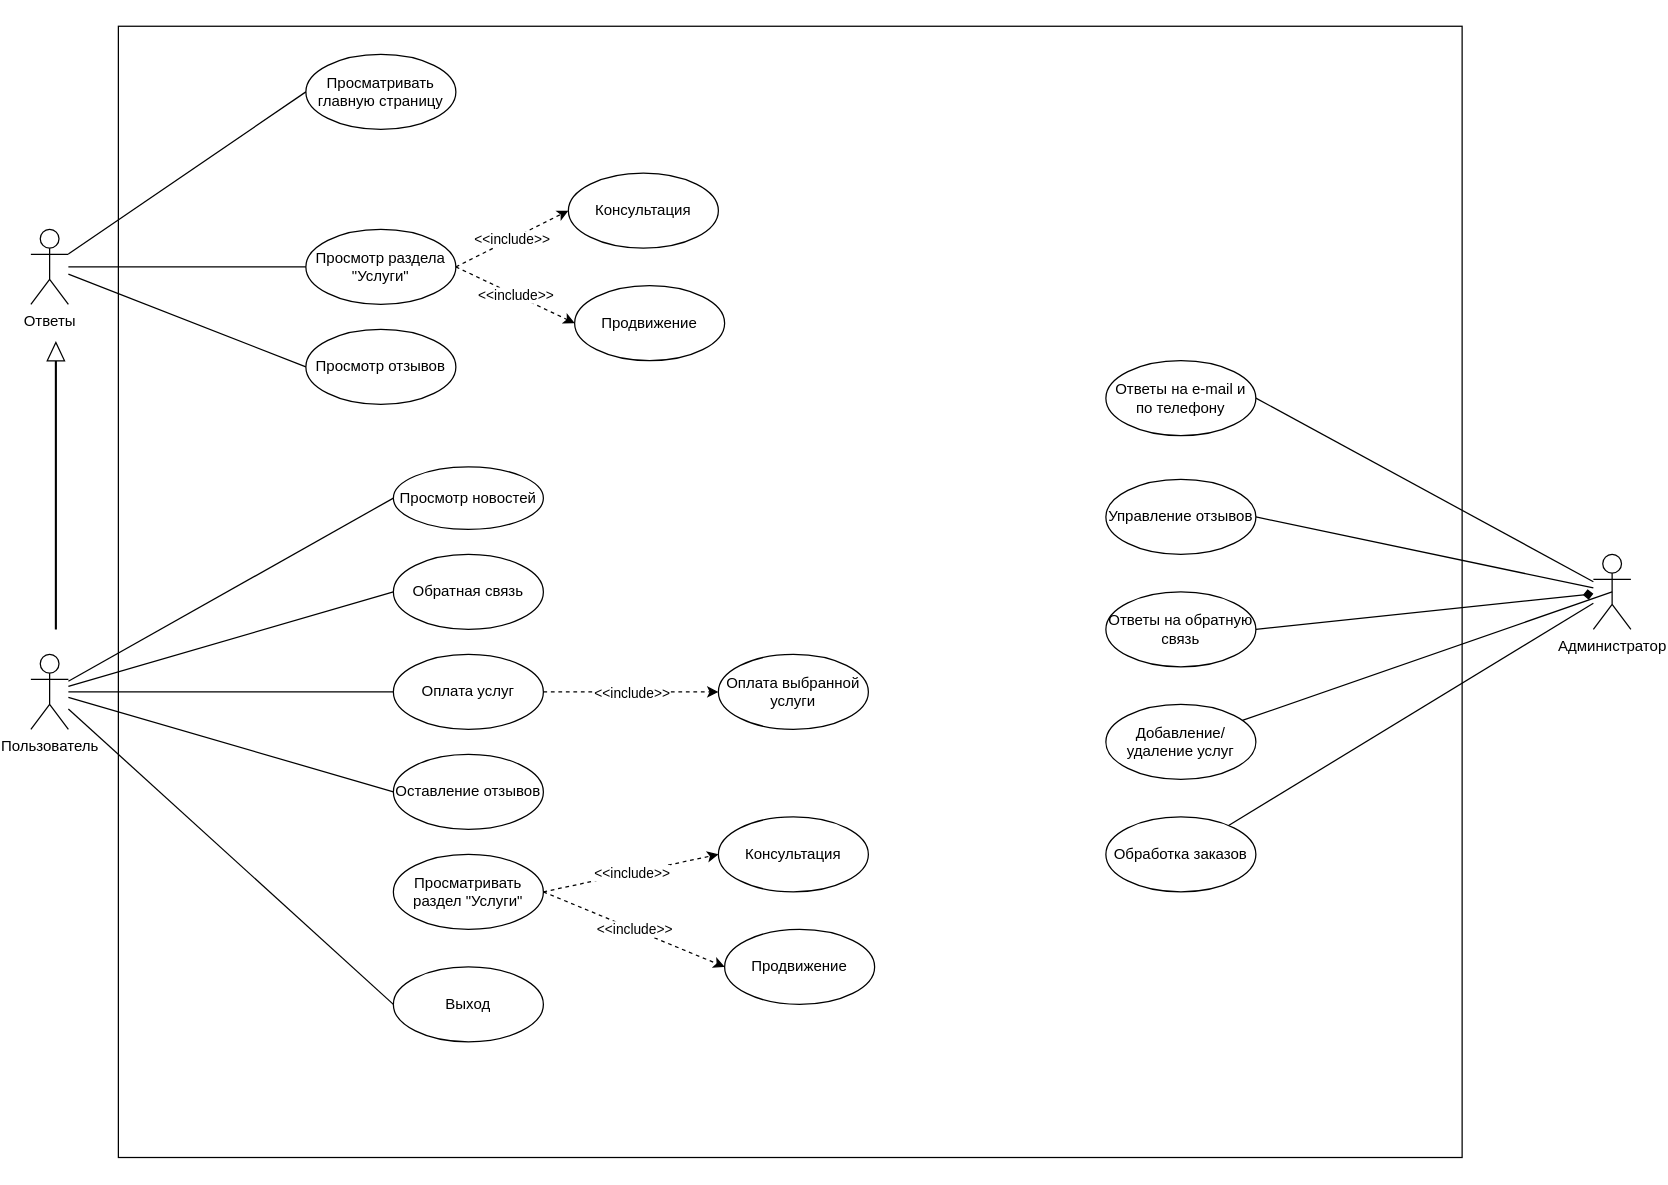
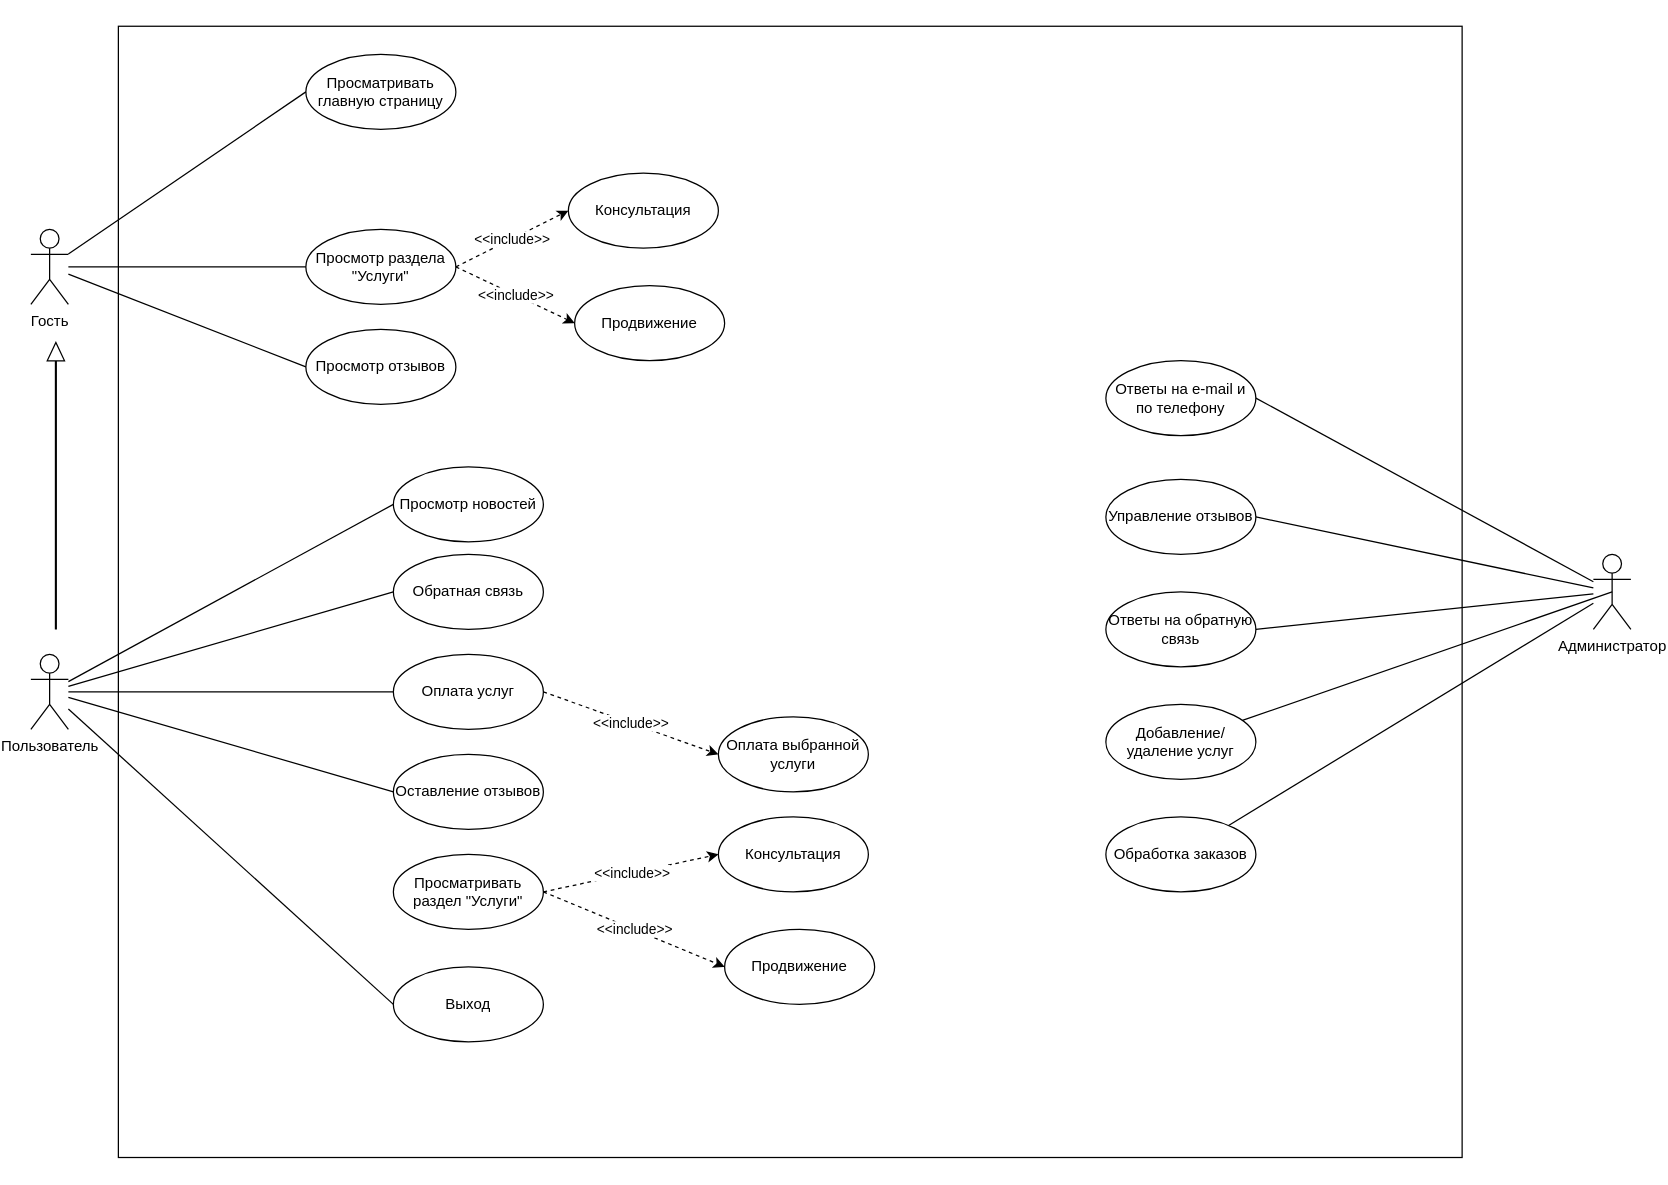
  <mxCell id="0" />
  <mxCell id="1" parent="0" />
  <mxCell id="2" value="" style="rounded=0;whiteSpace=wrap;html=1;" vertex="1" parent="1"><mxGeometry x="90" y="20.5" width="1075" height="905" as="geometry" /></mxCell>
  <mxCell id="3" value="Пользователь" style="shape=umlActor;verticalLabelPosition=bottom;verticalAlign=top;html=1;outlineConnect=0;" vertex="1" parent="1"><mxGeometry x="20" y="523" width="30" height="60" as="geometry" /></mxCell>
- <mxCell id="4" value="Просмотр новостей" style="ellipse;whiteSpace=wrap;html=1;" vertex="1" parent="1"><mxGeometry x="310" y="373" width="120" height="50" as="geometry" /></mxCell>
+ <mxCell id="4" value="Просмотр новостей" style="ellipse;whiteSpace=wrap;html=1;" vertex="1" parent="1"><mxGeometry x="310" y="373" width="120" height="60" as="geometry" /></mxCell>
  <mxCell id="5" value="Обратная связь" style="ellipse;whiteSpace=wrap;html=1;" vertex="1" parent="1"><mxGeometry x="310" y="443" width="120" height="60" as="geometry" /></mxCell>
  <mxCell id="6" value="Оплата услуг" style="ellipse;whiteSpace=wrap;html=1;" vertex="1" parent="1"><mxGeometry x="310" y="523" width="120" height="60" as="geometry" /></mxCell>
  <mxCell id="7" value="Оставление отзывов" style="ellipse;whiteSpace=wrap;html=1;" vertex="1" parent="1"><mxGeometry x="310" y="603" width="120" height="60" as="geometry" /></mxCell>
  <mxCell id="8" value="Выход" style="ellipse;whiteSpace=wrap;html=1;" vertex="1" parent="1"><mxGeometry x="310" y="773" width="120" height="60" as="geometry" /></mxCell>
  <mxCell id="9" value="" style="endArrow=classic;html=1;rounded=0;dashed=1;exitX=1;exitY=0.5;exitDx=0;exitDy=0;entryX=0;entryY=0.5;entryDx=0;entryDy=0;" edge="1" parent="1" source="6" target="11"><mxGeometry relative="1" as="geometry"><mxPoint x="430" y="468" as="sourcePoint" /><mxPoint x="478" y="430" as="targetPoint" /></mxGeometry></mxCell>
  <mxCell id="10" value="&amp;lt;&amp;lt;include&amp;gt;&amp;gt;" style="edgeLabel;resizable=0;html=1;;align=center;verticalAlign=middle;" connectable="0" vertex="1" parent="9"><mxGeometry relative="1" as="geometry" /></mxCell>
- <mxCell id="11" value="Оплата выбранной услуги" style="ellipse;whiteSpace=wrap;html=1;" vertex="1" parent="1"><mxGeometry x="570" y="523" width="120" height="60" as="geometry" /></mxCell>
+ <mxCell id="11" value="Оплата выбранной услуги" style="ellipse;whiteSpace=wrap;html=1;" vertex="1" parent="1"><mxGeometry x="570" y="573" width="120" height="60" as="geometry" /></mxCell>
  <mxCell id="12" value="" style="endArrow=none;html=1;rounded=0;entryX=0;entryY=0.5;entryDx=0;entryDy=0;" edge="1" parent="1" source="3" target="5"><mxGeometry width="50" height="50" relative="1" as="geometry"><mxPoint x="240" y="633" as="sourcePoint" /><mxPoint x="290" y="583" as="targetPoint" /></mxGeometry></mxCell>
  <mxCell id="13" value="" style="endArrow=none;html=1;rounded=0;entryX=0;entryY=0.5;entryDx=0;entryDy=0;" edge="1" parent="1" source="3" target="4"><mxGeometry width="50" height="50" relative="1" as="geometry"><mxPoint x="170" y="553" as="sourcePoint" /><mxPoint x="220" y="503" as="targetPoint" /></mxGeometry></mxCell>
  <mxCell id="14" value="" style="endArrow=none;html=1;rounded=0;entryX=0;entryY=0.5;entryDx=0;entryDy=0;" edge="1" parent="1" source="3" target="6"><mxGeometry width="50" height="50" relative="1" as="geometry"><mxPoint x="70" y="558" as="sourcePoint" /><mxPoint x="320" y="483" as="targetPoint" /></mxGeometry></mxCell>
  <mxCell id="15" value="" style="endArrow=none;html=1;rounded=0;entryX=0;entryY=0.5;entryDx=0;entryDy=0;" edge="1" parent="1" source="3" target="7"><mxGeometry width="50" height="50" relative="1" as="geometry"><mxPoint x="80" y="568" as="sourcePoint" /><mxPoint x="330" y="493" as="targetPoint" /></mxGeometry></mxCell>
  <mxCell id="16" value="" style="endArrow=none;html=1;rounded=0;entryX=0;entryY=0.5;entryDx=0;entryDy=0;" edge="1" parent="1" source="3" target="8"><mxGeometry width="50" height="50" relative="1" as="geometry"><mxPoint x="90" y="578" as="sourcePoint" /><mxPoint x="340" y="503" as="targetPoint" /></mxGeometry></mxCell>
  <mxCell id="17" value="Просматривать раздел &quot;Услуги&quot;" style="ellipse;whiteSpace=wrap;html=1;" vertex="1" parent="1"><mxGeometry x="310" y="683" width="120" height="60" as="geometry" /></mxCell>
  <mxCell id="18" value="Консультация" style="ellipse;whiteSpace=wrap;html=1;" vertex="1" parent="1"><mxGeometry x="570" y="653" width="120" height="60" as="geometry" /></mxCell>
  <mxCell id="19" value="Продвижение" style="ellipse;whiteSpace=wrap;html=1;" vertex="1" parent="1"><mxGeometry x="575" y="743" width="120" height="60" as="geometry" /></mxCell>
  <mxCell id="20" value="" style="endArrow=classic;html=1;rounded=0;dashed=1;exitX=1;exitY=0.5;exitDx=0;exitDy=0;entryX=0;entryY=0.5;entryDx=0;entryDy=0;" edge="1" parent="1" source="17" target="18"><mxGeometry relative="1" as="geometry"><mxPoint x="440" y="563" as="sourcePoint" /><mxPoint x="580" y="563" as="targetPoint" /></mxGeometry></mxCell>
  <mxCell id="21" value="&amp;lt;&amp;lt;include&amp;gt;&amp;gt;" style="edgeLabel;resizable=0;html=1;;align=center;verticalAlign=middle;" connectable="0" vertex="1" parent="20"><mxGeometry relative="1" as="geometry" /></mxCell>
  <mxCell id="22" value="" style="endArrow=classic;html=1;rounded=0;dashed=1;exitX=1;exitY=0.5;exitDx=0;exitDy=0;entryX=0;entryY=0.5;entryDx=0;entryDy=0;" edge="1" parent="1" source="17" target="19"><mxGeometry relative="1" as="geometry"><mxPoint x="450" y="573" as="sourcePoint" /><mxPoint x="590" y="573" as="targetPoint" /></mxGeometry></mxCell>
  <mxCell id="23" value="&amp;lt;&amp;lt;include&amp;gt;&amp;gt;" style="edgeLabel;resizable=0;html=1;;align=center;verticalAlign=middle;" connectable="0" vertex="1" parent="22"><mxGeometry relative="1" as="geometry" /></mxCell>
- <mxCell id="24" value="Ответы" style="shape=umlActor;verticalLabelPosition=bottom;verticalAlign=top;html=1;outlineConnect=0;" vertex="1" parent="1"><mxGeometry x="20" y="183" width="30" height="60" as="geometry" /></mxCell>
+ <mxCell id="24" value="Гость" style="shape=umlActor;verticalLabelPosition=bottom;verticalAlign=top;html=1;outlineConnect=0;" vertex="1" parent="1"><mxGeometry x="20" y="183" width="30" height="60" as="geometry" /></mxCell>
  <mxCell id="25" value="Просматривать главную страницу" style="ellipse;whiteSpace=wrap;html=1;" vertex="1" parent="1"><mxGeometry x="240" y="43" width="120" height="60" as="geometry" /></mxCell>
  <mxCell id="26" value="Просмотр раздела &quot;Услуги&quot;" style="ellipse;whiteSpace=wrap;html=1;" vertex="1" parent="1"><mxGeometry x="240" y="183" width="120" height="60" as="geometry" /></mxCell>
  <mxCell id="27" value="Консультация" style="ellipse;whiteSpace=wrap;html=1;" vertex="1" parent="1"><mxGeometry x="450" y="138" width="120" height="60" as="geometry" /></mxCell>
  <mxCell id="28" value="Продвижение" style="ellipse;whiteSpace=wrap;html=1;" vertex="1" parent="1"><mxGeometry x="455" y="228" width="120" height="60" as="geometry" /></mxCell>
  <mxCell id="29" value="" style="endArrow=classic;html=1;rounded=0;dashed=1;exitX=1;exitY=0.5;exitDx=0;exitDy=0;entryX=0;entryY=0.5;entryDx=0;entryDy=0;" edge="1" parent="1" source="26" target="27"><mxGeometry relative="1" as="geometry"><mxPoint x="440" y="723" as="sourcePoint" /><mxPoint x="580" y="693" as="targetPoint" /></mxGeometry></mxCell>
  <mxCell id="30" value="&amp;lt;&amp;lt;include&amp;gt;&amp;gt;" style="edgeLabel;resizable=0;html=1;;align=center;verticalAlign=middle;" connectable="0" vertex="1" parent="29"><mxGeometry relative="1" as="geometry" /></mxCell>
  <mxCell id="31" value="" style="endArrow=classic;html=1;rounded=0;dashed=1;exitX=1;exitY=0.5;exitDx=0;exitDy=0;entryX=0;entryY=0.5;entryDx=0;entryDy=0;" edge="1" parent="1" source="26" target="28"><mxGeometry relative="1" as="geometry"><mxPoint x="450" y="733" as="sourcePoint" /><mxPoint x="590" y="703" as="targetPoint" /></mxGeometry></mxCell>
  <mxCell id="32" value="&amp;lt;&amp;lt;include&amp;gt;&amp;gt;" style="edgeLabel;resizable=0;html=1;;align=center;verticalAlign=middle;" connectable="0" vertex="1" parent="31"><mxGeometry relative="1" as="geometry" /></mxCell>
  <mxCell id="33" value="Просмотр отзывов" style="ellipse;whiteSpace=wrap;html=1;" vertex="1" parent="1"><mxGeometry x="240" y="263" width="120" height="60" as="geometry" /></mxCell>
  <mxCell id="34" value="" style="endArrow=none;html=1;rounded=0;entryX=0;entryY=0.5;entryDx=0;entryDy=0;" edge="1" parent="1" source="24" target="25"><mxGeometry width="50" height="50" relative="1" as="geometry"><mxPoint x="70" y="555" as="sourcePoint" /><mxPoint x="320" y="413" as="targetPoint" /></mxGeometry></mxCell>
  <mxCell id="35" value="" style="endArrow=none;html=1;rounded=0;entryX=0;entryY=0.5;entryDx=0;entryDy=0;" edge="1" parent="1" source="24" target="26"><mxGeometry width="50" height="50" relative="1" as="geometry"><mxPoint x="90" y="575" as="sourcePoint" /><mxPoint x="340" y="433" as="targetPoint" /></mxGeometry></mxCell>
  <mxCell id="36" value="" style="endArrow=none;html=1;rounded=0;entryX=0;entryY=0.5;entryDx=0;entryDy=0;" edge="1" parent="1" source="24" target="33"><mxGeometry width="50" height="50" relative="1" as="geometry"><mxPoint x="100" y="585" as="sourcePoint" /><mxPoint x="350" y="443" as="targetPoint" /></mxGeometry></mxCell>
  <mxCell id="37" value="" style="shape=flexArrow;endArrow=classic;html=1;rounded=0;width=0.678;endSize=4.554;endWidth=12.184;" edge="1" parent="1"><mxGeometry width="50" height="50" relative="1" as="geometry"><mxPoint x="40" y="503" as="sourcePoint" /><mxPoint x="40" y="273" as="targetPoint" /></mxGeometry></mxCell>
  <mxCell id="38" value="Администратор" style="shape=umlActor;verticalLabelPosition=bottom;verticalAlign=top;html=1;outlineConnect=0;" vertex="1" parent="1"><mxGeometry x="1270" y="443" width="30" height="60" as="geometry" /></mxCell>
  <mxCell id="39" value="Ответы на обратную связь" style="ellipse;whiteSpace=wrap;html=1;" vertex="1" parent="1"><mxGeometry x="880" y="473" width="120" height="60" as="geometry" /></mxCell>
  <mxCell id="40" value="Управление отзывов" style="ellipse;whiteSpace=wrap;html=1;" vertex="1" parent="1"><mxGeometry x="880" width="120" height="60" as="geometry" y="383" /></mxCell>
  <mxCell id="41" value="Ответы на e-mail и по телефону" style="ellipse;whiteSpace=wrap;html=1;" vertex="1" parent="1"><mxGeometry x="880" y="288" width="120" height="60" as="geometry" /></mxCell>
  <mxCell id="42" value="Добавление/удаление услуг" style="ellipse;whiteSpace=wrap;html=1;" vertex="1" parent="1"><mxGeometry x="880" y="563" width="120" height="60" as="geometry" /></mxCell>
  <mxCell id="43" value="Обработка заказов" style="ellipse;whiteSpace=wrap;html=1;" vertex="1" parent="1"><mxGeometry x="880" y="653" width="120" height="60" as="geometry" /></mxCell>
  <mxCell id="44" value="" style="endArrow=none;html=1;rounded=0;exitX=1;exitY=0.5;exitDx=0;exitDy=0;" edge="1" parent="1" source="41" target="38"><mxGeometry width="50" height="50" relative="1" as="geometry"><mxPoint x="1120" y="403" as="sourcePoint" /><mxPoint x="1170" y="353" as="targetPoint" /></mxGeometry></mxCell>
  <mxCell id="45" value="" style="endArrow=none;html=1;rounded=0;exitX=1;exitY=0.5;exitDx=0;exitDy=0;" edge="1" parent="1" source="40" target="38"><mxGeometry width="50" height="50" relative="1" as="geometry"><mxPoint x="1130" y="413" as="sourcePoint" /><mxPoint x="1180" y="363" as="targetPoint" /></mxGeometry></mxCell>
- <mxCell id="46" value="" style="endArrow=diamond;html=1;rounded=0;exitX=1;exitY=0.5;exitDx=0;exitDy=0;" edge="1" parent="1" source="39" target="38"><mxGeometry width="50" height="50" relative="1" as="geometry"><mxPoint x="1140" y="423" as="sourcePoint" /><mxPoint x="1190" y="373" as="targetPoint" /></mxGeometry></mxCell>
+ <mxCell id="46" value="" style="endArrow=none;html=1;rounded=0;exitX=1;exitY=0.5;exitDx=0;exitDy=0;" edge="1" parent="1" source="39" target="38"><mxGeometry width="50" height="50" relative="1" as="geometry"><mxPoint x="1140" y="423" as="sourcePoint" /><mxPoint x="1190" y="373" as="targetPoint" /></mxGeometry></mxCell>
  <mxCell id="47" value="" style="endArrow=none;html=1;rounded=0;entryX=0.5;entryY=0.5;entryDx=0;entryDy=0;entryPerimeter=0;" edge="1" parent="1" source="42" target="38"><mxGeometry width="50" height="50" relative="1" as="geometry"><mxPoint x="1150" y="433" as="sourcePoint" /><mxPoint x="1200" as="targetPoint" y="383" /></mxGeometry></mxCell>
  <mxCell id="48" value="" style="endArrow=none;html=1;rounded=0;" edge="1" parent="1" source="43" target="38"><mxGeometry width="50" height="50" relative="1" as="geometry"><mxPoint x="1160" y="443" as="sourcePoint" /><mxPoint x="1210" y="393" as="targetPoint" /></mxGeometry></mxCell>
